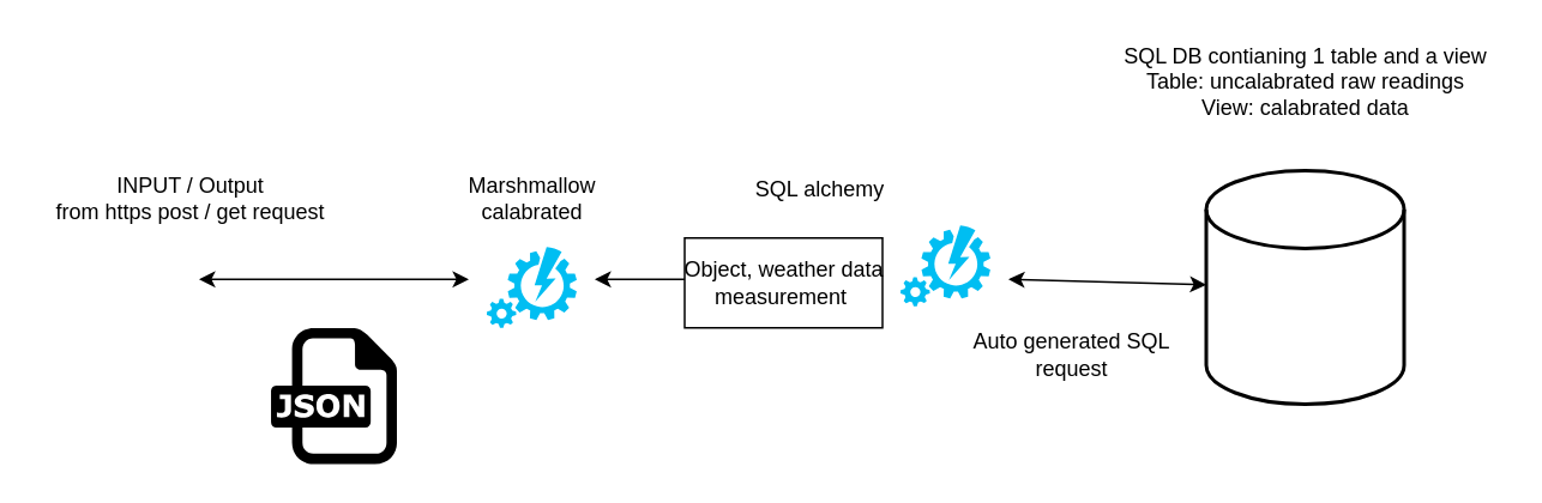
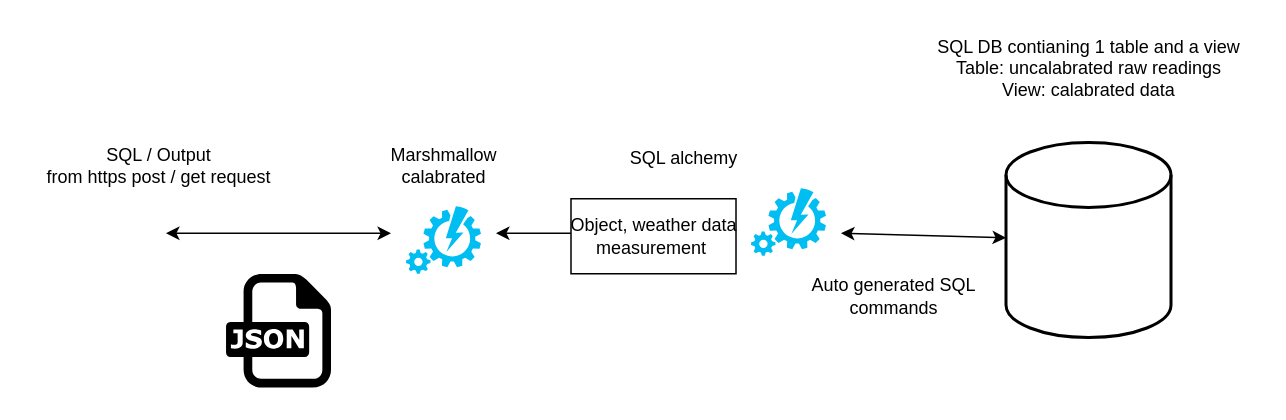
  <mxCell id="0" />
  <mxCell id="1" parent="0" />
  <mxCell id="2" value="" style="dashed=0;outlineConnect=0;html=1;align=center;labelPosition=center;verticalLabelPosition=bottom;verticalAlign=top;shape=mxgraph.weblogos.json" vertex="1" parent="1"><mxGeometry x="150" y="182.1" width="70" height="75.8" as="geometry" /></mxCell>
  <mxCell id="3" value="" style="strokeWidth=2;html=1;shape=mxgraph.flowchart.database;whiteSpace=wrap;" vertex="1" parent="1"><mxGeometry x="670" y="94.5" width="110" height="130" as="geometry" /></mxCell>
  <mxCell id="4" value="" style="endArrow=classic;startArrow=classic;html=1;rounded=0;" edge="1" parent="1"><mxGeometry width="50" height="50" relative="1" as="geometry"><mxPoint x="110" y="155" as="sourcePoint" /><mxPoint x="260" y="155" as="targetPoint" /></mxGeometry></mxCell>
  <mxCell id="5" value="" style="verticalLabelPosition=bottom;html=1;verticalAlign=top;align=center;strokeColor=none;fillColor=#00BEF2;shape=mxgraph.azure.automation;pointerEvents=1;" vertex="1" parent="1"><mxGeometry x="270" y="137" width="50" height="45" as="geometry" /></mxCell>
  <mxCell id="6" value="" style="endArrow=classic;startArrow=classic;html=1;rounded=0;" edge="1" parent="1"><mxGeometry width="50" height="50" relative="1" as="geometry"><mxPoint x="330" y="155" as="sourcePoint" /><mxPoint x="490" y="155" as="targetPoint" /></mxGeometry></mxCell>
  <mxCell id="7" value="" style="verticalLabelPosition=bottom;html=1;verticalAlign=top;align=center;strokeColor=none;fillColor=#00BEF2;shape=mxgraph.azure.automation;pointerEvents=1;" vertex="1" parent="1"><mxGeometry x="500" y="125" width="50" height="45" as="geometry" /></mxCell>
  <mxCell id="8" value="" style="endArrow=classic;startArrow=classic;html=1;rounded=0;" edge="1" parent="1" target="3"><mxGeometry width="50" height="50" relative="1" as="geometry"><mxPoint x="560" y="155" as="sourcePoint" /><mxPoint x="645" y="155" as="targetPoint" /></mxGeometry></mxCell>
  <mxCell id="9" value="Object, weather data&lt;br&gt;measurement&amp;nbsp;" style="html=1;" vertex="1" parent="1"><mxGeometry x="380" y="132" width="110" height="50" as="geometry" /></mxCell>
- <mxCell id="10" value="Auto generated SQL&lt;br&gt;request" style="text;html=1;resizable=0;autosize=1;align=center;verticalAlign=middle;points=[];fillColor=none;strokeColor=none;rounded=0;" vertex="1" parent="1"><mxGeometry x="530" y="182.1" width="130" height="30" as="geometry" /></mxCell>
- <mxCell id="11" value="INPUT / Output&lt;br&gt;from https post / get request" style="text;html=1;align=center;verticalAlign=middle;resizable=0;points=[];autosize=1;strokeColor=none;fillColor=none;" vertex="1" parent="1"><mxGeometry x="20" y="95" width="170" height="30" as="geometry" /></mxCell>
+ <mxCell id="10" value="Auto generated SQL&lt;br&gt;commands" style="text;html=1;resizable=0;autosize=1;align=center;verticalAlign=middle;points=[];fillColor=none;strokeColor=none;rounded=0;" vertex="1" parent="1"><mxGeometry x="530" y="182.1" width="130" height="30" as="geometry" /></mxCell>
+ <mxCell id="11" value="SQL / Output&lt;br&gt;from https post / get request" style="text;html=1;align=center;verticalAlign=middle;resizable=0;points=[];autosize=1;strokeColor=none;fillColor=none;" vertex="1" parent="1"><mxGeometry x="20" y="95" width="170" height="30" as="geometry" /></mxCell>
  <mxCell id="12" value="Marshmallow &lt;br&gt;calabrated" style="text;html=1;align=center;verticalAlign=middle;resizable=0;points=[];autosize=1;strokeColor=none;fillColor=none;" vertex="1" parent="1"><mxGeometry x="250" y="94.5" width="90" height="30" as="geometry" /></mxCell>
  <mxCell id="13" value="SQL alchemy" style="text;html=1;align=center;verticalAlign=middle;resizable=0;points=[];autosize=1;strokeColor=none;fillColor=none;" vertex="1" parent="1"><mxGeometry x="410" y="94.5" width="90" height="20" as="geometry" /></mxCell>
  <mxCell id="14" value="SQL DB contianing 1 table and a view&lt;br&gt;Table: uncalabrated raw readings&lt;br&gt;View: calabrated data" style="text;html=1;align=center;verticalAlign=middle;resizable=0;points=[];autosize=1;strokeColor=none;fillColor=none;" vertex="1" parent="1"><mxGeometry x="615" y="20" width="220" height="50" as="geometry" /></mxCell>
